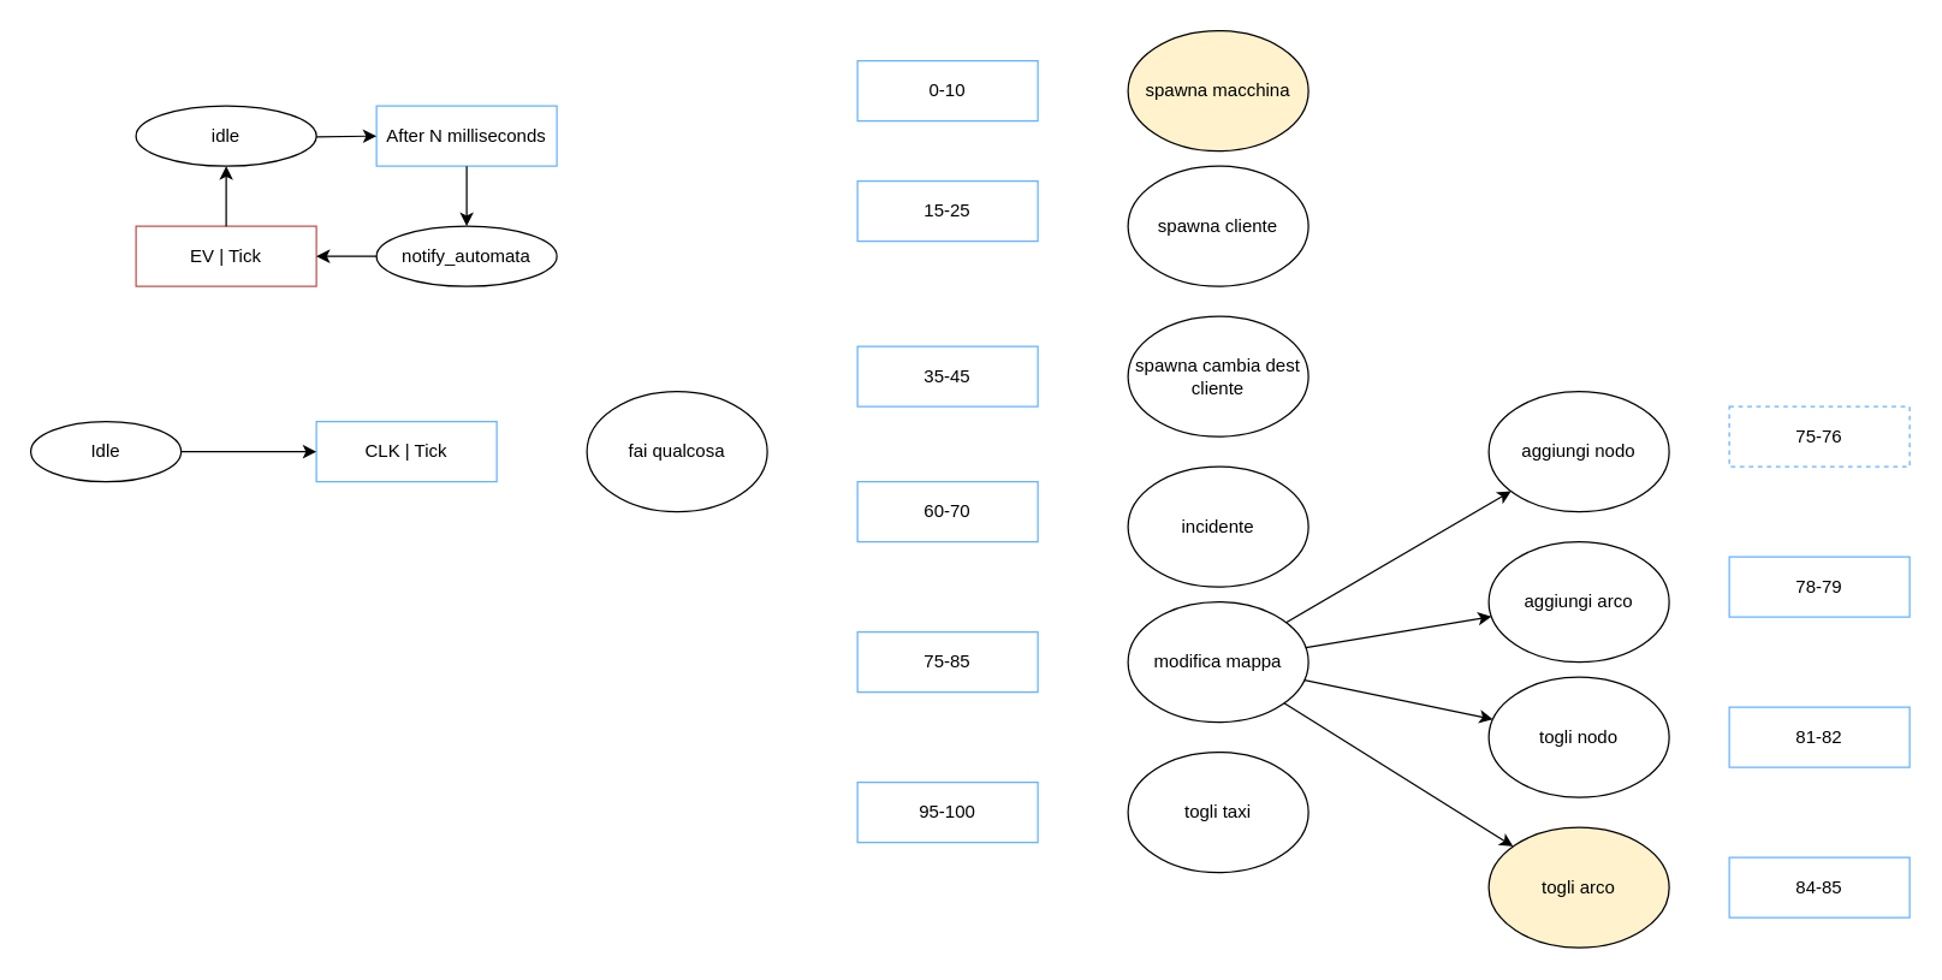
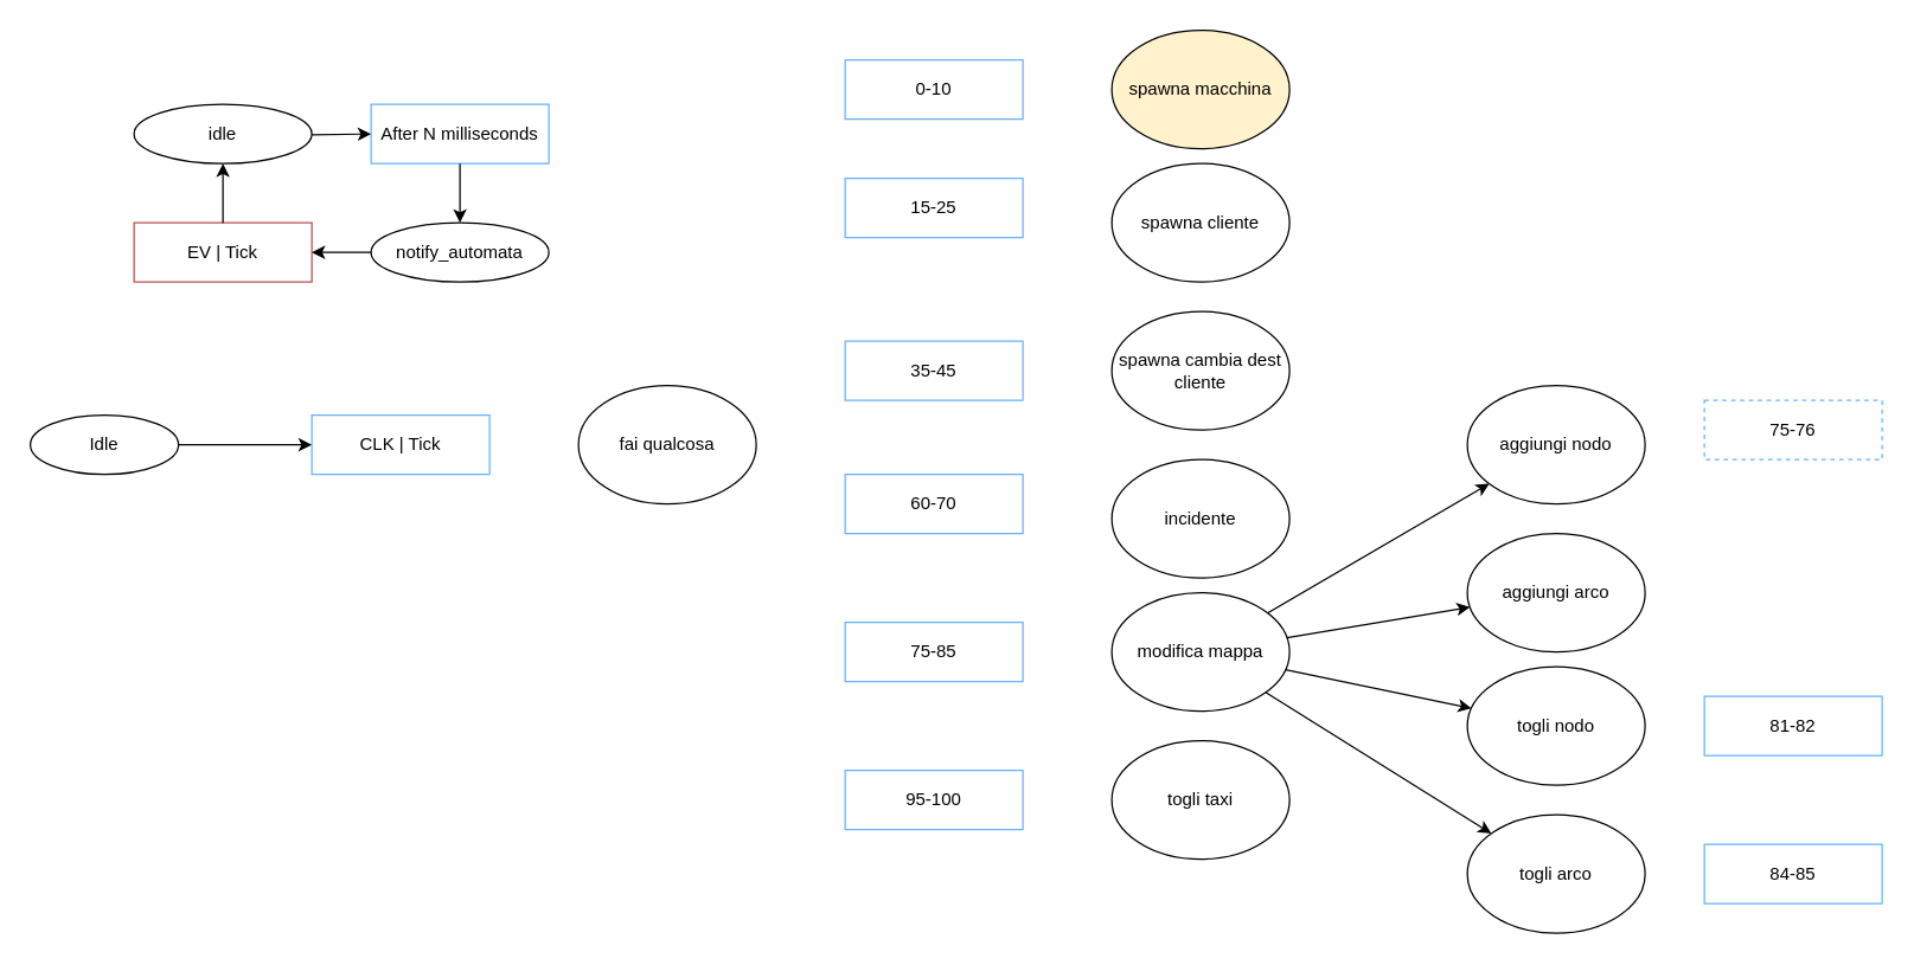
  <mxCell id="0" />
  <mxCell id="1" parent="0" />
  <mxCell id="2" value="idle" style="ellipse;whiteSpace=wrap;html=1;" vertex="1" parent="1"><mxGeometry x="90" y="70" width="120" height="40" as="geometry" /></mxCell>
  <mxCell id="3" value="After N milliseconds" style="rounded=0;whiteSpace=wrap;html=1;strokeColor=#66B2FF;fillColor=none;" vertex="1" parent="1"><mxGeometry x="250" y="70" width="120" height="40" as="geometry" /></mxCell>
  <mxCell id="4" value="notify_automata" style="ellipse;whiteSpace=wrap;html=1;" vertex="1" parent="1"><mxGeometry x="250" y="150" width="120" height="40" as="geometry" /></mxCell>
  <mxCell id="5" value="EV | Tick" style="rounded=0;whiteSpace=wrap;html=1;strokeColor=#b85450;fillColor=none;" vertex="1" parent="1"><mxGeometry x="90" y="150" width="120" height="40" as="geometry" /></mxCell>
  <mxCell id="6" value="" style="endArrow=classic;html=1;" edge="1" parent="1" source="2" target="3"><mxGeometry width="50" height="50" relative="1" as="geometry"><mxPoint x="280" y="50" as="sourcePoint" /><mxPoint x="330" y="0" as="targetPoint" /></mxGeometry></mxCell>
  <mxCell id="7" value="" style="endArrow=classic;html=1;" edge="1" parent="1" source="3" target="4"><mxGeometry width="50" height="50" relative="1" as="geometry"><mxPoint x="410" y="130" as="sourcePoint" /><mxPoint x="460" y="80" as="targetPoint" /></mxGeometry></mxCell>
  <mxCell id="8" value="" style="endArrow=classic;html=1;" edge="1" parent="1" source="4" target="5"><mxGeometry width="50" height="50" relative="1" as="geometry"><mxPoint x="200" y="250" as="sourcePoint" /><mxPoint x="250" y="200" as="targetPoint" /></mxGeometry></mxCell>
  <mxCell id="9" value="" style="endArrow=classic;html=1;" edge="1" parent="1" source="5" target="2"><mxGeometry width="50" height="50" relative="1" as="geometry"><mxPoint x="-10" y="170" as="sourcePoint" /><mxPoint x="0" y="107" as="targetPoint" /></mxGeometry></mxCell>
  <mxCell id="10" value="Idle" style="ellipse;whiteSpace=wrap;html=1;fillColor=#ffffff;" vertex="1" parent="1"><mxGeometry x="20" y="280" width="100" height="40" as="geometry" /></mxCell>
  <mxCell id="11" value="35-45" style="rounded=0;whiteSpace=wrap;html=1;strokeColor=#66B2FF;fillColor=none;" vertex="1" parent="1"><mxGeometry x="570" y="230" width="120" height="40" as="geometry" /></mxCell>
  <mxCell id="12" value="CLK | Tick" style="rounded=0;whiteSpace=wrap;html=1;strokeColor=#66B2FF;fillColor=none;" vertex="1" parent="1"><mxGeometry x="210" y="280" width="120" height="40" as="geometry" /></mxCell>
  <mxCell id="13" value="" style="endArrow=classic;html=1;" edge="1" parent="1" source="10" target="12"><mxGeometry width="50" height="50" relative="1" as="geometry"><mxPoint x="80" y="380" as="sourcePoint" /><mxPoint x="130" y="330" as="targetPoint" /></mxGeometry></mxCell>
  <mxCell id="14" value="fai qualcosa" style="ellipse;whiteSpace=wrap;html=1;fillColor=#ffffff;" vertex="1" parent="1"><mxGeometry x="390" y="260" width="120" height="80" as="geometry" /></mxCell>
  <mxCell id="15" value="15-25" style="rounded=0;whiteSpace=wrap;html=1;strokeColor=#66B2FF;fillColor=none;" vertex="1" parent="1"><mxGeometry x="570" y="120" width="120" height="40" as="geometry" /></mxCell>
  <mxCell id="16" value="0-10" style="rounded=0;whiteSpace=wrap;html=1;strokeColor=#66B2FF;fillColor=none;" vertex="1" parent="1"><mxGeometry x="570" y="40" width="120" height="40" as="geometry" /></mxCell>
  <mxCell id="17" value="spawna macchina" style="ellipse;whiteSpace=wrap;html=1;fillColor=#fff2cc;" vertex="1" parent="1"><mxGeometry x="750" y="20" width="120" height="80" as="geometry" /></mxCell>
  <mxCell id="18" value="spawna cliente" style="ellipse;whiteSpace=wrap;html=1;fillColor=#ffffff;" vertex="1" parent="1"><mxGeometry x="750" y="110" width="120" height="80" as="geometry" /></mxCell>
  <mxCell id="19" value="spawna cambia dest cliente" style="ellipse;whiteSpace=wrap;html=1;fillColor=#ffffff;" vertex="1" parent="1"><mxGeometry x="750" y="210" width="120" height="80" as="geometry" /></mxCell>
  <mxCell id="20" value="incidente" style="ellipse;whiteSpace=wrap;html=1;fillColor=#ffffff;" vertex="1" parent="1"><mxGeometry x="750" y="310" width="120" height="80" as="geometry" /></mxCell>
  <mxCell id="21" value="modifica mappa" style="ellipse;whiteSpace=wrap;html=1;fillColor=#ffffff;" vertex="1" parent="1"><mxGeometry x="750" y="400" width="120" height="80" as="geometry" /></mxCell>
  <mxCell id="22" value="togli taxi" style="ellipse;whiteSpace=wrap;html=1;fillColor=#ffffff;" vertex="1" parent="1"><mxGeometry x="750" y="500" width="120" height="80" as="geometry" /></mxCell>
  <mxCell id="23" value="aggiungi nodo" style="ellipse;whiteSpace=wrap;html=1;fillColor=#ffffff;" vertex="1" parent="1"><mxGeometry x="990" y="260" width="120" height="80" as="geometry" /></mxCell>
  <mxCell id="24" value="aggiungi arco" style="ellipse;whiteSpace=wrap;html=1;fillColor=#ffffff;" vertex="1" parent="1"><mxGeometry x="990" y="360" width="120" height="80" as="geometry" /></mxCell>
  <mxCell id="25" value="togli nodo" style="ellipse;whiteSpace=wrap;html=1;fillColor=#ffffff;" vertex="1" parent="1"><mxGeometry x="990" y="450" width="120" height="80" as="geometry" /></mxCell>
- <mxCell id="26" value="togli arco" style="ellipse;whiteSpace=wrap;html=1;fillColor=#fff2cc;" vertex="1" parent="1"><mxGeometry x="990" y="550" width="120" height="80" as="geometry" /></mxCell>
+ <mxCell id="26" value="togli arco" style="ellipse;whiteSpace=wrap;html=1;fillColor=#ffffff;" vertex="1" parent="1"><mxGeometry x="990" y="550" width="120" height="80" as="geometry" /></mxCell>
  <mxCell id="27" value="" style="endArrow=classic;html=1;" edge="1" parent="1" source="21" target="23"><mxGeometry width="50" height="50" relative="1" as="geometry"><mxPoint x="930" y="430" as="sourcePoint" /><mxPoint x="980" y="380" as="targetPoint" /></mxGeometry></mxCell>
  <mxCell id="28" value="" style="endArrow=classic;html=1;" edge="1" parent="1" source="21" target="24"><mxGeometry width="50" height="50" relative="1" as="geometry"><mxPoint x="1190" y="400" as="sourcePoint" /><mxPoint x="1240" y="350" as="targetPoint" /></mxGeometry></mxCell>
  <mxCell id="29" value="" style="endArrow=classic;html=1;" edge="1" parent="1" source="21" target="25"><mxGeometry width="50" height="50" relative="1" as="geometry"><mxPoint x="1170" y="450" as="sourcePoint" /><mxPoint x="1220" y="400" as="targetPoint" /></mxGeometry></mxCell>
  <mxCell id="30" value="" style="endArrow=classic;html=1;" edge="1" parent="1" source="21" target="26"><mxGeometry width="50" height="50" relative="1" as="geometry"><mxPoint x="1230" y="480" as="sourcePoint" /><mxPoint x="1280" y="430" as="targetPoint" /></mxGeometry></mxCell>
  <mxCell id="31" value="60-70" style="rounded=0;whiteSpace=wrap;html=1;strokeColor=#66B2FF;fillColor=none;" vertex="1" parent="1"><mxGeometry x="570" y="320" width="120" height="40" as="geometry" /></mxCell>
  <mxCell id="32" value="75-85" style="rounded=0;whiteSpace=wrap;html=1;strokeColor=#66B2FF;fillColor=none;" vertex="1" parent="1"><mxGeometry x="570" y="420" width="120" height="40" as="geometry" /></mxCell>
  <mxCell id="33" value="95-100" style="rounded=0;whiteSpace=wrap;html=1;strokeColor=#66B2FF;fillColor=none;" vertex="1" parent="1"><mxGeometry x="570" y="520" width="120" height="40" as="geometry" /></mxCell>
  <mxCell id="34" value="75-76" style="rounded=0;whiteSpace=wrap;html=1;strokeColor=#66B2FF;fillColor=none;dashed=1;" vertex="1" parent="1"><mxGeometry x="1150" y="270" width="120" height="40" as="geometry" /></mxCell>
  <mxCell id="35" value="84-85" style="rounded=0;whiteSpace=wrap;html=1;strokeColor=#66B2FF;fillColor=none;" vertex="1" parent="1"><mxGeometry x="1150" y="570" width="120" height="40" as="geometry" /></mxCell>
- <mxCell id="36" value="78-79" style="rounded=0;whiteSpace=wrap;html=1;strokeColor=#66B2FF;fillColor=none;" vertex="1" parent="1"><mxGeometry x="1150" y="370" width="120" height="40" as="geometry" /></mxCell>
  <mxCell id="37" value="81-82" style="rounded=0;whiteSpace=wrap;html=1;strokeColor=#66B2FF;fillColor=none;" vertex="1" parent="1"><mxGeometry x="1150" y="470" width="120" height="40" as="geometry" /></mxCell>
